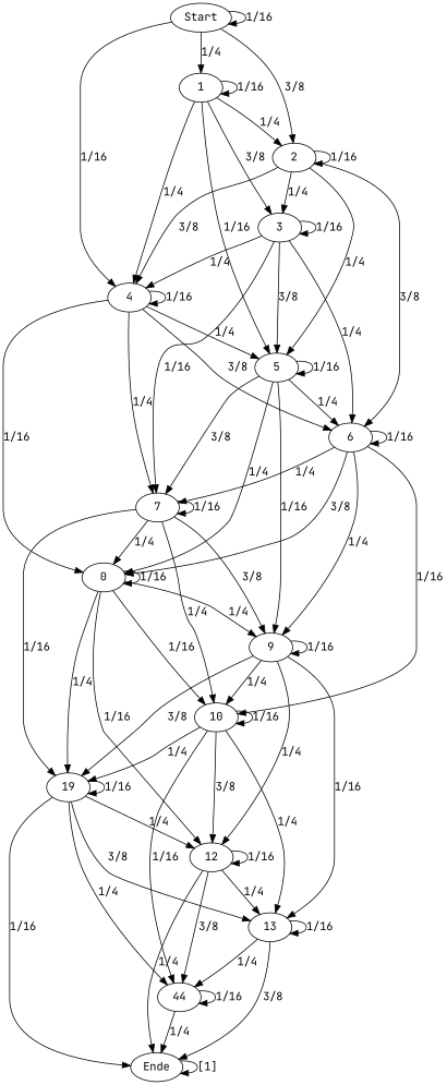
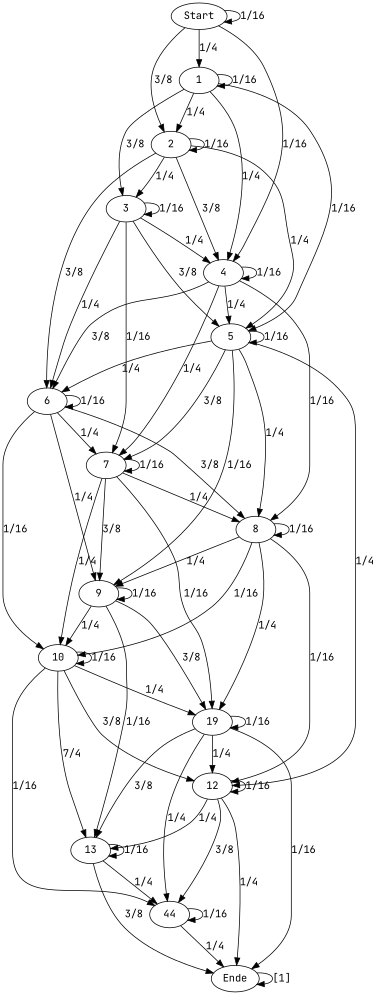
  digraph {
    fontname="JetBrains Mono"
    node [fontname="JetBrains Mono"]
    edge [fontname="JetBrains Mono"]
    n1 [label=Start]
    1
    2
    4
    3
    5
    6
    7
-   8 [label=0]
+   8
    9
    10
    n12 [label=19]
    12
    13
    n15 [label=44]
    Ende
    n1 -> n1 [label="1/16"]
    n1 -> 1 [label="1/4"]
    n1 -> 2 [label="3/8"]
    n1 -> 4 [label="1/16"]
    1 -> 1 [label="1/16"]
    1 -> 2 [label="1/4"]
    1 -> 4 [label="1/4"]
    1 -> 3 [label="3/8"]
    1 -> 5 [label="1/16"]
    2 -> 2 [label="1/16"]
    2 -> 4 [label="3/8"]
    2 -> 3 [label="1/4"]
    2 -> 5 [label="1/4"]
    2 -> 6 [label="3/8"]
    4 -> 4 [label="1/16"]
    4 -> 5 [label="1/4"]
    4 -> 6 [label="3/8"]
    4 -> 7 [label="1/4"]
    4 -> 8 [label="1/16"]
    3 -> 4 [label="1/4"]
    3 -> 3 [label="1/16"]
    3 -> 5 [label="3/8"]
    3 -> 6 [label="1/4"]
    3 -> 7 [label="1/16"]
    5 -> 5 [label="1/16"]
    5 -> 6 [label="1/4"]
    5 -> 7 [label="3/8"]
    5 -> 8 [label="1/4"]
    5 -> 9 [label="1/16"]
    6 -> 6 [label="1/16"]
    6 -> 7 [label="1/4"]
    6 -> 8 [label="3/8"]
    6 -> 9 [label="1/4"]
    6 -> 10 [label="1/16"]
    7 -> 7 [label="1/16"]
    7 -> 8 [label="1/4"]
    7 -> 9 [label="3/8"]
    7 -> 10 [label="1/4"]
    7 -> n12 [label="1/16"]
    8 -> 8 [label="1/16"]
    8 -> 9 [label="1/4"]
    8 -> 10 [label="1/16"]
    8 -> n12 [label="1/4"]
    8 -> 12 [label="1/16"]
    9 -> 9 [label="1/16"]
    9 -> 10 [label="1/4"]
    9 -> n12 [label="3/8"]
-   9 -> 12 [label="1/4"]
+   5 -> 12 [label="1/4"]
    9 -> 13 [label="1/16"]
    10 -> 10 [label="1/16"]
    10 -> n12 [label="1/4"]
    10 -> 12 [label="3/8"]
-   10 -> 13 [label="1/4"]
+   10 -> 13 [label="7/4"]
    10 -> n15 [label="1/16"]
    n12 -> n12 [label="1/16"]
    n12 -> 12 [label="1/4"]
    n12 -> 13 [label="3/8"]
    n12 -> n15 [label="1/4"]
    n12 -> Ende [label="1/16"]
    12 -> 12 [label="1/16"]
    12 -> 13 [label="1/4"]
    12 -> n15 [label="3/8"]
    12 -> Ende [label="1/4"]
    13 -> 13 [label="1/16"]
    13 -> n15 [label="1/4"]
    13 -> Ende [label="3/8"]
    n15 -> n15 [label="1/16"]
    n15 -> Ende [label="1/4"]
    Ende -> Ende [label="[1]"]
  }
